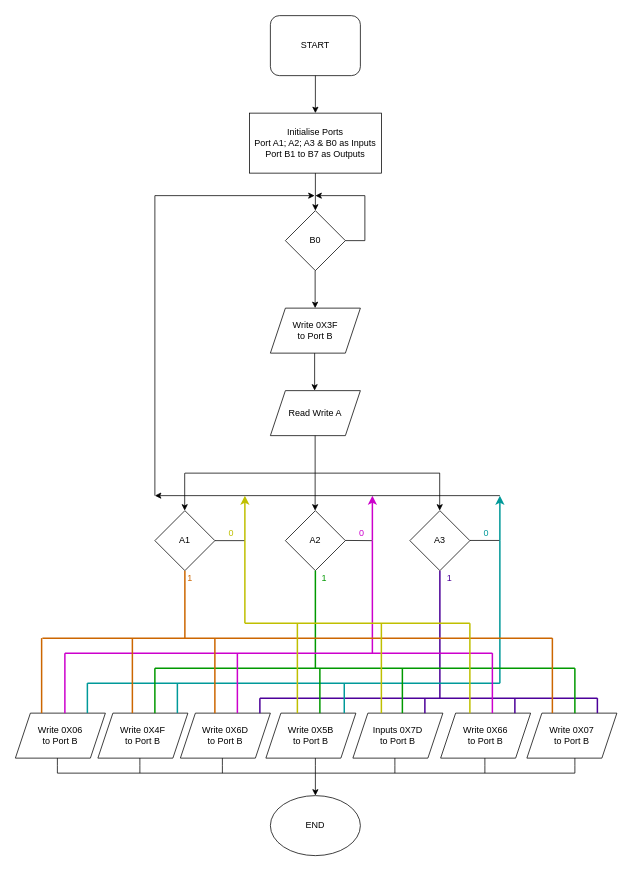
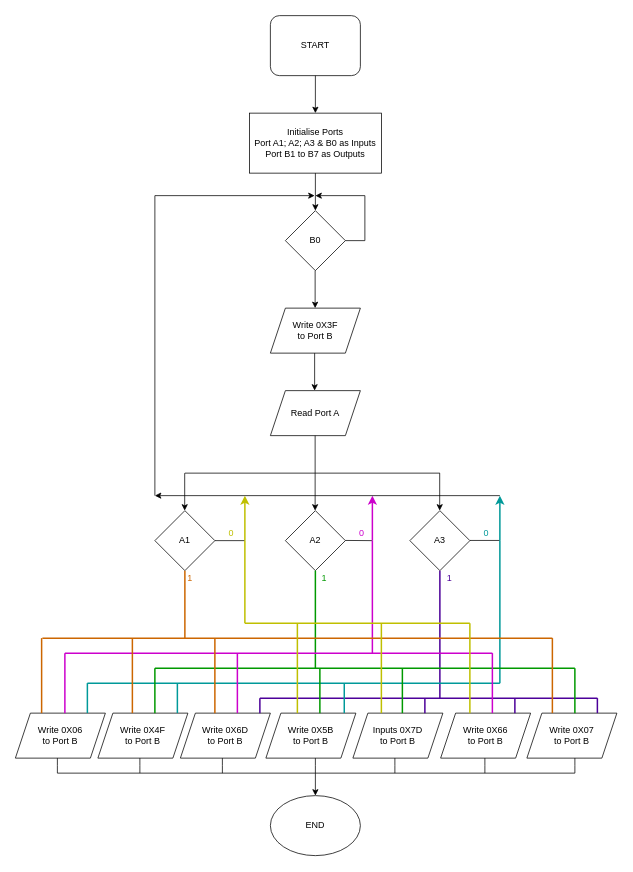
  <mxCell id="0" />
  <mxCell id="1" parent="0" />
  <mxCell id="2" value="START" style="whiteSpace=wrap;html=1;rounded=1;" vertex="1" parent="1"><mxGeometry x="360" y="20" width="120" height="80" as="geometry" /></mxCell>
  <mxCell id="3" value="Initialise Ports&lt;br&gt;Port A1; A2; A3 &amp;amp; B0 as Inputs&lt;br&gt;Port B1 to B7 as Outputs" style="rounded=0;whiteSpace=wrap;html=1;" vertex="1" parent="1"><mxGeometry x="332" y="150" width="176" height="80" as="geometry" /></mxCell>
  <mxCell id="4" value="B0" style="rhombus;whiteSpace=wrap;html=1;" vertex="1" parent="1"><mxGeometry x="380" y="280" width="80" height="80" as="geometry" /></mxCell>
- <mxCell id="5" value="Read Write A" style="shape=parallelogram;perimeter=parallelogramPerimeter;whiteSpace=wrap;html=1;fixedSize=1;" vertex="1" parent="1"><mxGeometry x="360" y="520" width="120" height="60" as="geometry" /></mxCell>
+ <mxCell id="5" value="Read Port A" style="shape=parallelogram;perimeter=parallelogramPerimeter;whiteSpace=wrap;html=1;fixedSize=1;" vertex="1" parent="1"><mxGeometry x="360" y="520" width="120" height="60" as="geometry" /></mxCell>
  <mxCell id="6" value="A3" style="rhombus;whiteSpace=wrap;html=1;" vertex="1" parent="1"><mxGeometry x="546" y="680" width="80" height="80" as="geometry" /></mxCell>
  <mxCell id="7" value="A2" style="rhombus;whiteSpace=wrap;html=1;" vertex="1" parent="1"><mxGeometry x="380" y="680" width="80" height="80" as="geometry" /></mxCell>
  <mxCell id="8" value="A1" style="rhombus;whiteSpace=wrap;html=1;" vertex="1" parent="1"><mxGeometry x="206" y="680" width="80" height="80" as="geometry" /></mxCell>
  <mxCell id="9" value="Write 0X07&lt;br&gt;to Port B" style="shape=parallelogram;perimeter=parallelogramPerimeter;whiteSpace=wrap;html=1;fixedSize=1;" vertex="1" parent="1"><mxGeometry x="702" y="950" width="120" height="60" as="geometry" /></mxCell>
  <mxCell id="10" value="Write 0X66&lt;br&gt;to Port B" style="shape=parallelogram;perimeter=parallelogramPerimeter;whiteSpace=wrap;html=1;fixedSize=1;" vertex="1" parent="1"><mxGeometry x="587" y="950" width="120" height="60" as="geometry" /></mxCell>
  <mxCell id="11" value="Inputs 0X7D&lt;br&gt;to Port B" style="shape=parallelogram;perimeter=parallelogramPerimeter;whiteSpace=wrap;html=1;fixedSize=1;" vertex="1" parent="1"><mxGeometry x="470" y="950" width="120" height="60" as="geometry" /></mxCell>
  <mxCell id="12" value="Write 0X5B&lt;br&gt;to Port B" style="shape=parallelogram;perimeter=parallelogramPerimeter;whiteSpace=wrap;html=1;fixedSize=1;" vertex="1" parent="1"><mxGeometry x="354" y="950" width="120" height="60" as="geometry" /></mxCell>
  <mxCell id="13" value="Write 0X6D&lt;br&gt;to Port B" style="shape=parallelogram;perimeter=parallelogramPerimeter;whiteSpace=wrap;html=1;fixedSize=1;" vertex="1" parent="1"><mxGeometry x="240" y="950" width="120" height="60" as="geometry" /></mxCell>
  <mxCell id="14" value="Write 0X4F&lt;br&gt;to Port B" style="shape=parallelogram;perimeter=parallelogramPerimeter;whiteSpace=wrap;html=1;fixedSize=1;" vertex="1" parent="1"><mxGeometry x="130" y="950" width="120" height="60" as="geometry" /></mxCell>
  <mxCell id="15" value="Write 0X06&lt;br&gt;to Port B" style="shape=parallelogram;perimeter=parallelogramPerimeter;whiteSpace=wrap;html=1;fixedSize=1;" vertex="1" parent="1"><mxGeometry x="20" y="950" width="120" height="60" as="geometry" /></mxCell>
  <mxCell id="16" value="END" style="ellipse;whiteSpace=wrap;html=1;" vertex="1" parent="1"><mxGeometry x="360" y="1060" width="120" height="80" as="geometry" /></mxCell>
  <mxCell id="17" value="Write 0X3F&lt;br&gt;to Port B" style="shape=parallelogram;perimeter=parallelogramPerimeter;whiteSpace=wrap;html=1;fixedSize=1;" vertex="1" parent="1"><mxGeometry x="360" y="410" width="120" height="60" as="geometry" /></mxCell>
  <mxCell id="18" value="" style="endArrow=classic;html=1;rounded=0;entryX=0.5;entryY=0;entryDx=0;entryDy=0;exitX=0.5;exitY=1;exitDx=0;exitDy=0;" edge="1" parent="1" source="2" target="3"><mxGeometry width="50" height="50" relative="1" as="geometry"><mxPoint x="420" y="110" as="sourcePoint" /><mxPoint x="508" y="190" as="targetPoint" /></mxGeometry></mxCell>
  <mxCell id="19" value="" style="endArrow=classic;html=1;rounded=0;entryX=0.5;entryY=0;entryDx=0;entryDy=0;exitX=0.5;exitY=1;exitDx=0;exitDy=0;" edge="1" parent="1"><mxGeometry width="50" height="50" relative="1" as="geometry"><mxPoint x="420" y="230" as="sourcePoint" /><mxPoint x="420" y="280" as="targetPoint" /></mxGeometry></mxCell>
  <mxCell id="20" value="" style="endArrow=classic;html=1;rounded=0;entryX=0.5;entryY=0;entryDx=0;entryDy=0;exitX=0.5;exitY=1;exitDx=0;exitDy=0;" edge="1" parent="1"><mxGeometry width="50" height="50" relative="1" as="geometry"><mxPoint x="419.67" y="360" as="sourcePoint" /><mxPoint x="419.67" y="410" as="targetPoint" /></mxGeometry></mxCell>
  <mxCell id="21" value="" style="endArrow=classic;html=1;rounded=0;entryX=0.5;entryY=0;entryDx=0;entryDy=0;exitX=0.5;exitY=1;exitDx=0;exitDy=0;" edge="1" parent="1"><mxGeometry width="50" height="50" relative="1" as="geometry"><mxPoint x="419" y="470" as="sourcePoint" /><mxPoint x="419" y="520" as="targetPoint" /></mxGeometry></mxCell>
  <mxCell id="22" value="" style="endArrow=classic;html=1;rounded=0;entryX=0.5;entryY=0;entryDx=0;entryDy=0;exitX=0.5;exitY=1;exitDx=0;exitDy=0;" edge="1" parent="1"><mxGeometry width="50" height="50" relative="1" as="geometry"><mxPoint x="245.77" y="630" as="sourcePoint" /><mxPoint x="245.77" y="680" as="targetPoint" /></mxGeometry></mxCell>
  <mxCell id="23" value="" style="endArrow=classic;html=1;rounded=0;entryX=0.5;entryY=0;entryDx=0;entryDy=0;exitX=0.5;exitY=1;exitDx=0;exitDy=0;" edge="1" parent="1"><mxGeometry width="50" height="50" relative="1" as="geometry"><mxPoint x="585.77" y="630" as="sourcePoint" /><mxPoint x="585.77" y="680" as="targetPoint" /></mxGeometry></mxCell>
  <mxCell id="24" value="" style="endArrow=classic;html=1;rounded=0;entryX=0.5;entryY=0;entryDx=0;entryDy=0;exitX=0.5;exitY=1;exitDx=0;exitDy=0;" edge="1" parent="1"><mxGeometry width="50" height="50" relative="1" as="geometry"><mxPoint x="419.67" y="630" as="sourcePoint" /><mxPoint x="419.67" y="680" as="targetPoint" /></mxGeometry></mxCell>
  <mxCell id="25" value="" style="endArrow=none;html=1;rounded=0;" edge="1" parent="1"><mxGeometry width="50" height="50" relative="1" as="geometry"><mxPoint x="419.67" y="630" as="sourcePoint" /><mxPoint x="419.67" y="580" as="targetPoint" /></mxGeometry></mxCell>
  <mxCell id="26" value="" style="endArrow=none;html=1;rounded=0;" edge="1" parent="1"><mxGeometry width="50" height="50" relative="1" as="geometry"><mxPoint x="246" y="630" as="sourcePoint" /><mxPoint x="586" y="630" as="targetPoint" /></mxGeometry></mxCell>
  <mxCell id="27" value="" style="endArrow=none;html=1;rounded=0;exitX=1;exitY=0.5;exitDx=0;exitDy=0;" edge="1" parent="1" source="4"><mxGeometry width="50" height="50" relative="1" as="geometry"><mxPoint x="406" y="440" as="sourcePoint" /><mxPoint x="486" y="320" as="targetPoint" /></mxGeometry></mxCell>
  <mxCell id="28" value="" style="endArrow=none;html=1;rounded=0;" edge="1" parent="1"><mxGeometry width="50" height="50" relative="1" as="geometry"><mxPoint x="486" y="260" as="sourcePoint" /><mxPoint x="486" y="320" as="targetPoint" /></mxGeometry></mxCell>
  <mxCell id="29" value="" style="endArrow=classic;html=1;rounded=0;" edge="1" parent="1"><mxGeometry width="50" height="50" relative="1" as="geometry"><mxPoint x="486" y="260" as="sourcePoint" /><mxPoint x="420" y="260" as="targetPoint" /></mxGeometry></mxCell>
  <mxCell id="30" value="" style="endArrow=none;html=1;rounded=0;" edge="1" parent="1"><mxGeometry width="50" height="50" relative="1" as="geometry"><mxPoint x="286" y="720" as="sourcePoint" /><mxPoint x="326" y="720" as="targetPoint" /></mxGeometry></mxCell>
  <mxCell id="31" value="" style="endArrow=none;html=1;rounded=0;" edge="1" parent="1"><mxGeometry width="50" height="50" relative="1" as="geometry"><mxPoint x="460" y="719.77" as="sourcePoint" /><mxPoint x="496" y="720" as="targetPoint" /></mxGeometry></mxCell>
  <mxCell id="32" value="" style="endArrow=none;html=1;rounded=0;" edge="1" parent="1"><mxGeometry width="50" height="50" relative="1" as="geometry"><mxPoint x="626" y="719.77" as="sourcePoint" /><mxPoint x="666" y="719.77" as="targetPoint" /></mxGeometry></mxCell>
  <mxCell id="33" value="" style="endArrow=classic;html=1;rounded=0;" edge="1" parent="1"><mxGeometry width="50" height="50" relative="1" as="geometry"><mxPoint x="666" y="660" as="sourcePoint" /><mxPoint x="206" y="660" as="targetPoint" /></mxGeometry></mxCell>
  <mxCell id="34" value="" style="endArrow=none;html=1;rounded=0;" edge="1" parent="1"><mxGeometry width="50" height="50" relative="1" as="geometry"><mxPoint x="206" y="660" as="sourcePoint" /><mxPoint x="206" y="260" as="targetPoint" /></mxGeometry></mxCell>
  <mxCell id="35" value="" style="endArrow=classic;html=1;rounded=0;" edge="1" parent="1"><mxGeometry width="50" height="50" relative="1" as="geometry"><mxPoint x="206" y="260" as="sourcePoint" /><mxPoint x="419" y="260" as="targetPoint" /></mxGeometry></mxCell>
  <mxCell id="36" value="" style="endArrow=none;html=1;rounded=0;fillColor=#e1d5e7;strokeColor=#4C0099;strokeWidth=2;" edge="1" parent="1"><mxGeometry width="50" height="50" relative="1" as="geometry"><mxPoint x="796" y="950" as="sourcePoint" /><mxPoint x="796" y="930" as="targetPoint" /></mxGeometry></mxCell>
  <mxCell id="37" value="" style="endArrow=none;html=1;rounded=0;fillColor=#e1d5e7;strokeColor=#4C0099;strokeWidth=2;" edge="1" parent="1"><mxGeometry width="50" height="50" relative="1" as="geometry"><mxPoint x="686" y="950" as="sourcePoint" /><mxPoint x="686" y="930" as="targetPoint" /></mxGeometry></mxCell>
  <mxCell id="38" value="" style="endArrow=none;html=1;rounded=0;fillColor=#e1d5e7;strokeColor=#4C0099;strokeWidth=2;" edge="1" parent="1"><mxGeometry width="50" height="50" relative="1" as="geometry"><mxPoint x="566" y="950" as="sourcePoint" /><mxPoint x="566" y="930" as="targetPoint" /></mxGeometry></mxCell>
  <mxCell id="39" value="" style="endArrow=none;html=1;rounded=0;fillColor=#e1d5e7;strokeColor=#4C0099;strokeWidth=2;" edge="1" parent="1"><mxGeometry width="50" height="50" relative="1" as="geometry"><mxPoint x="346" y="950" as="sourcePoint" /><mxPoint x="346" y="930" as="targetPoint" /></mxGeometry></mxCell>
  <mxCell id="40" value="" style="endArrow=none;html=1;rounded=0;strokeWidth=2;fillColor=#e1d5e7;strokeColor=#4C0099;" edge="1" parent="1"><mxGeometry width="50" height="50" relative="1" as="geometry"><mxPoint x="346" y="930" as="sourcePoint" /><mxPoint x="796" y="930" as="targetPoint" /></mxGeometry></mxCell>
  <mxCell id="41" value="" style="endArrow=none;html=1;rounded=0;strokeWidth=2;entryX=0.5;entryY=1;entryDx=0;entryDy=0;fillColor=#e1d5e7;strokeColor=#4C0099;" edge="1" parent="1" target="6"><mxGeometry width="50" height="50" relative="1" as="geometry"><mxPoint x="586" y="930" as="sourcePoint" /><mxPoint x="646" y="850" as="targetPoint" /></mxGeometry></mxCell>
  <mxCell id="42" value="" style="endArrow=none;html=1;rounded=0;strokeWidth=2;fillColor=#dae8fc;strokeColor=#009999;" edge="1" parent="1"><mxGeometry width="50" height="50" relative="1" as="geometry"><mxPoint x="458.53" y="950" as="sourcePoint" /><mxPoint x="458.53" y="910" as="targetPoint" /></mxGeometry></mxCell>
  <mxCell id="43" value="" style="endArrow=none;html=1;rounded=0;strokeWidth=2;fillColor=#dae8fc;strokeColor=#009999;" edge="1" parent="1"><mxGeometry width="50" height="50" relative="1" as="geometry"><mxPoint x="236" y="950" as="sourcePoint" /><mxPoint x="236" y="910" as="targetPoint" /><Array as="points"><mxPoint x="236" y="930" /></Array></mxGeometry></mxCell>
  <mxCell id="44" value="" style="endArrow=none;html=1;rounded=0;strokeWidth=2;fillColor=#dae8fc;strokeColor=#009999;" edge="1" parent="1"><mxGeometry width="50" height="50" relative="1" as="geometry"><mxPoint x="116" y="950" as="sourcePoint" /><mxPoint x="116" y="910" as="targetPoint" /></mxGeometry></mxCell>
  <mxCell id="45" value="" style="endArrow=none;html=1;rounded=0;strokeWidth=2;fillColor=#dae8fc;strokeColor=#009999;" edge="1" parent="1"><mxGeometry width="50" height="50" relative="1" as="geometry"><mxPoint x="116" y="910" as="sourcePoint" /><mxPoint x="666" y="910" as="targetPoint" /></mxGeometry></mxCell>
  <mxCell id="46" value="" style="endArrow=none;html=1;rounded=0;strokeWidth=2;fillColor=#dae8fc;strokeColor=#009999;" edge="1" parent="1"><mxGeometry width="50" height="50" relative="1" as="geometry"><mxPoint x="666" y="910" as="sourcePoint" /><mxPoint x="666" y="720" as="targetPoint" /><Array as="points" /></mxGeometry></mxCell>
  <mxCell id="47" value="" style="endArrow=none;html=1;rounded=0;strokeWidth=2;fillColor=#d5e8d4;strokeColor=#009900;" edge="1" parent="1"><mxGeometry width="50" height="50" relative="1" as="geometry"><mxPoint x="766" y="950" as="sourcePoint" /><mxPoint x="766" y="890" as="targetPoint" /></mxGeometry></mxCell>
  <mxCell id="48" value="" style="endArrow=none;html=1;rounded=0;strokeWidth=2;fillColor=#d5e8d4;strokeColor=#009900;" edge="1" parent="1"><mxGeometry width="50" height="50" relative="1" as="geometry"><mxPoint x="536" y="950" as="sourcePoint" /><mxPoint x="536" y="890" as="targetPoint" /></mxGeometry></mxCell>
  <mxCell id="49" value="" style="endArrow=none;html=1;rounded=0;strokeWidth=2;fillColor=#d5e8d4;strokeColor=#009900;" edge="1" parent="1"><mxGeometry width="50" height="50" relative="1" as="geometry"><mxPoint x="426" y="950" as="sourcePoint" /><mxPoint x="426" y="890" as="targetPoint" /></mxGeometry></mxCell>
  <mxCell id="50" value="" style="endArrow=none;html=1;rounded=0;strokeWidth=2;fillColor=#d5e8d4;strokeColor=#009900;" edge="1" parent="1"><mxGeometry width="50" height="50" relative="1" as="geometry"><mxPoint x="206" y="950" as="sourcePoint" /><mxPoint x="206" y="890" as="targetPoint" /></mxGeometry></mxCell>
  <mxCell id="51" value="" style="endArrow=none;html=1;rounded=0;strokeWidth=2;fillColor=#d5e8d4;strokeColor=#009900;" edge="1" parent="1"><mxGeometry width="50" height="50" relative="1" as="geometry"><mxPoint x="206" y="890" as="sourcePoint" /><mxPoint x="766" y="890" as="targetPoint" /></mxGeometry></mxCell>
  <mxCell id="52" value="" style="endArrow=none;html=1;rounded=0;strokeWidth=2;entryX=0.5;entryY=1;entryDx=0;entryDy=0;fillColor=#d5e8d4;strokeColor=#009900;" edge="1" parent="1" target="7"><mxGeometry width="50" height="50" relative="1" as="geometry"><mxPoint x="420" y="890" as="sourcePoint" /><mxPoint x="456" y="820" as="targetPoint" /></mxGeometry></mxCell>
  <mxCell id="53" value="" style="endArrow=none;html=1;rounded=0;strokeWidth=2;fillColor=#ffe6cc;strokeColor=#CC00CC;" edge="1" parent="1"><mxGeometry width="50" height="50" relative="1" as="geometry"><mxPoint x="86" y="950" as="sourcePoint" /><mxPoint x="86" y="870" as="targetPoint" /></mxGeometry></mxCell>
  <mxCell id="54" value="" style="endArrow=none;html=1;rounded=0;strokeWidth=2;fillColor=#ffe6cc;strokeColor=#CC00CC;" edge="1" parent="1"><mxGeometry width="50" height="50" relative="1" as="geometry"><mxPoint x="316" y="950" as="sourcePoint" /><mxPoint x="316" y="870" as="targetPoint" /></mxGeometry></mxCell>
  <mxCell id="55" value="" style="endArrow=none;html=1;rounded=0;strokeWidth=2;fillColor=#ffe6cc;strokeColor=#CC00CC;" edge="1" parent="1"><mxGeometry width="50" height="50" relative="1" as="geometry"><mxPoint x="656" y="950" as="sourcePoint" /><mxPoint x="656" y="870" as="targetPoint" /></mxGeometry></mxCell>
  <mxCell id="56" value="" style="endArrow=none;html=1;rounded=0;strokeColor=#CC00CC;strokeWidth=2;" edge="1" parent="1"><mxGeometry width="50" height="50" relative="1" as="geometry"><mxPoint x="86" y="870" as="sourcePoint" /><mxPoint x="656" y="870" as="targetPoint" /></mxGeometry></mxCell>
  <mxCell id="57" value="" style="endArrow=none;html=1;rounded=0;strokeColor=#CC00CC;strokeWidth=2;" edge="1" parent="1"><mxGeometry width="50" height="50" relative="1" as="geometry"><mxPoint x="496" y="870" as="sourcePoint" /><mxPoint x="496" y="720" as="targetPoint" /></mxGeometry></mxCell>
  <mxCell id="58" value="" style="endArrow=none;html=1;rounded=0;strokeColor=#CC6600;strokeWidth=2;fillColor=#ffe6cc;" edge="1" parent="1"><mxGeometry width="50" height="50" relative="1" as="geometry"><mxPoint x="55" y="950" as="sourcePoint" /><mxPoint x="55" y="850" as="targetPoint" /></mxGeometry></mxCell>
  <mxCell id="59" value="" style="endArrow=none;html=1;rounded=0;strokeColor=#CC6600;strokeWidth=2;fillColor=#ffe6cc;" edge="1" parent="1"><mxGeometry width="50" height="50" relative="1" as="geometry"><mxPoint x="176" y="950" as="sourcePoint" /><mxPoint x="176" y="850" as="targetPoint" /></mxGeometry></mxCell>
  <mxCell id="60" value="" style="endArrow=none;html=1;rounded=0;strokeColor=#CC6600;strokeWidth=2;fillColor=#ffe6cc;" edge="1" parent="1"><mxGeometry width="50" height="50" relative="1" as="geometry"><mxPoint x="286" y="950" as="sourcePoint" /><mxPoint x="286" y="850" as="targetPoint" /></mxGeometry></mxCell>
  <mxCell id="61" value="" style="endArrow=none;html=1;rounded=0;strokeColor=#CC6600;strokeWidth=2;fillColor=#ffe6cc;" edge="1" parent="1"><mxGeometry width="50" height="50" relative="1" as="geometry"><mxPoint x="736" y="950" as="sourcePoint" /><mxPoint x="736" y="850" as="targetPoint" /></mxGeometry></mxCell>
  <mxCell id="62" value="" style="endArrow=none;html=1;rounded=0;strokeColor=#CC6600;strokeWidth=2;fillColor=#ffe6cc;" edge="1" parent="1"><mxGeometry width="50" height="50" relative="1" as="geometry"><mxPoint x="56" y="850" as="sourcePoint" /><mxPoint x="736" y="850" as="targetPoint" /></mxGeometry></mxCell>
  <mxCell id="63" value="" style="endArrow=none;html=1;rounded=0;strokeColor=#CC6600;strokeWidth=2;fillColor=#ffe6cc;entryX=0.5;entryY=1;entryDx=0;entryDy=0;" edge="1" parent="1" target="8"><mxGeometry width="50" height="50" relative="1" as="geometry"><mxPoint x="246" y="850" as="sourcePoint" /><mxPoint x="456" y="820" as="targetPoint" /></mxGeometry></mxCell>
  <mxCell id="64" value="" style="endArrow=none;html=1;rounded=0;strokeColor=#BFBF00;strokeWidth=2;fillColor=#fff2cc;" edge="1" parent="1"><mxGeometry width="50" height="50" relative="1" as="geometry"><mxPoint x="396" y="950" as="sourcePoint" /><mxPoint x="396" y="830" as="targetPoint" /></mxGeometry></mxCell>
  <mxCell id="65" value="" style="endArrow=none;html=1;rounded=0;strokeColor=#BFBF00;strokeWidth=2;" edge="1" parent="1"><mxGeometry width="50" height="50" relative="1" as="geometry"><mxPoint x="508" y="950" as="sourcePoint" /><mxPoint x="508" y="830" as="targetPoint" /></mxGeometry></mxCell>
  <mxCell id="66" value="" style="endArrow=none;html=1;rounded=0;strokeColor=#BFBF00;strokeWidth=2;" edge="1" parent="1"><mxGeometry width="50" height="50" relative="1" as="geometry"><mxPoint x="626" y="950" as="sourcePoint" /><mxPoint x="626" y="830" as="targetPoint" /></mxGeometry></mxCell>
  <mxCell id="67" value="" style="endArrow=none;html=1;rounded=0;strokeColor=#BFBF00;strokeWidth=2;" edge="1" parent="1"><mxGeometry width="50" height="50" relative="1" as="geometry"><mxPoint x="326" y="830" as="sourcePoint" /><mxPoint x="626" y="830" as="targetPoint" /></mxGeometry></mxCell>
  <mxCell id="68" value="" style="endArrow=none;html=1;rounded=0;strokeColor=#BFBF00;strokeWidth=2;" edge="1" parent="1"><mxGeometry width="50" height="50" relative="1" as="geometry"><mxPoint x="326" y="720" as="sourcePoint" /><mxPoint x="326" y="830" as="targetPoint" /></mxGeometry></mxCell>
  <mxCell id="69" value="&lt;font color=&quot;#cc6600&quot;&gt;1&lt;/font&gt;" style="text;html=1;strokeColor=none;fillColor=none;align=center;verticalAlign=middle;whiteSpace=wrap;rounded=0;" vertex="1" parent="1"><mxGeometry x="240" y="760" width="26" height="20" as="geometry" /></mxCell>
  <mxCell id="70" value="&lt;font color=&quot;#bfbf00&quot;&gt;0&lt;/font&gt;" style="text;html=1;strokeColor=none;fillColor=none;align=center;verticalAlign=middle;whiteSpace=wrap;rounded=0;fontColor=#CC6600;" vertex="1" parent="1"><mxGeometry x="296" y="700" width="24" height="20" as="geometry" /></mxCell>
  <mxCell id="71" value="&lt;font color=&quot;#009900&quot;&gt;1&lt;/font&gt;" style="text;html=1;strokeColor=none;fillColor=none;align=center;verticalAlign=middle;whiteSpace=wrap;rounded=0;fontColor=#CC6600;" vertex="1" parent="1"><mxGeometry x="420" y="760" width="24" height="20" as="geometry" /></mxCell>
  <mxCell id="72" value="&lt;font color=&quot;#cc00cc&quot;&gt;0&lt;/font&gt;" style="text;html=1;strokeColor=none;fillColor=none;align=center;verticalAlign=middle;whiteSpace=wrap;rounded=0;fontColor=#CC6600;" vertex="1" parent="1"><mxGeometry x="470" y="700" width="24" height="20" as="geometry" /></mxCell>
  <mxCell id="73" value="&lt;font color=&quot;#009999&quot;&gt;0&lt;/font&gt;" style="text;html=1;strokeColor=none;fillColor=none;align=center;verticalAlign=middle;whiteSpace=wrap;rounded=0;fontColor=#CC6600;" vertex="1" parent="1"><mxGeometry x="636" y="700" width="24" height="20" as="geometry" /></mxCell>
  <mxCell id="74" value="&lt;font color=&quot;#4c0099&quot;&gt;1&lt;/font&gt;" style="text;html=1;strokeColor=none;fillColor=none;align=center;verticalAlign=middle;whiteSpace=wrap;rounded=0;fontColor=#CC6600;" vertex="1" parent="1"><mxGeometry x="587" y="760" width="24" height="20" as="geometry" /></mxCell>
  <mxCell id="75" value="" style="endArrow=classic;html=1;rounded=0;fontColor=#009999;strokeColor=#BFBF00;strokeWidth=2;" edge="1" parent="1"><mxGeometry width="50" height="50" relative="1" as="geometry"><mxPoint x="326" y="720" as="sourcePoint" /><mxPoint x="326" y="660" as="targetPoint" /></mxGeometry></mxCell>
  <mxCell id="76" value="" style="endArrow=classic;html=1;rounded=0;fontColor=#009999;strokeColor=#CC00CC;strokeWidth=2;" edge="1" parent="1"><mxGeometry width="50" height="50" relative="1" as="geometry"><mxPoint x="496" y="720" as="sourcePoint" /><mxPoint x="496" y="660" as="targetPoint" /><Array as="points"><mxPoint x="496" y="690" /></Array></mxGeometry></mxCell>
  <mxCell id="77" value="" style="endArrow=classic;html=1;rounded=0;fontColor=#009999;strokeColor=#009999;strokeWidth=2;" edge="1" parent="1"><mxGeometry width="50" height="50" relative="1" as="geometry"><mxPoint x="666" y="720" as="sourcePoint" /><mxPoint x="666" y="660" as="targetPoint" /></mxGeometry></mxCell>
  <mxCell id="78" value="" style="endArrow=classic;html=1;rounded=0;fontColor=#009999;strokeColor=#000000;strokeWidth=1;" edge="1" parent="1"><mxGeometry width="50" height="50" relative="1" as="geometry"><mxPoint x="420" y="1030" as="sourcePoint" /><mxPoint x="420" y="1060" as="targetPoint" /><Array as="points" /></mxGeometry></mxCell>
  <mxCell id="79" value="" style="endArrow=none;html=1;rounded=0;fontColor=#009999;strokeColor=#000000;strokeWidth=1;" edge="1" parent="1"><mxGeometry width="50" height="50" relative="1" as="geometry"><mxPoint x="420" y="1030" as="sourcePoint" /><mxPoint x="420" y="1010" as="targetPoint" /><Array as="points"><mxPoint x="420" y="1020" /></Array></mxGeometry></mxCell>
  <mxCell id="80" value="" style="endArrow=none;html=1;rounded=0;fontColor=#009999;strokeColor=#000000;strokeWidth=1;" edge="1" parent="1"><mxGeometry width="50" height="50" relative="1" as="geometry"><mxPoint x="76" y="1030" as="sourcePoint" /><mxPoint x="76" y="1010" as="targetPoint" /><Array as="points"><mxPoint x="76" y="1020" /></Array></mxGeometry></mxCell>
  <mxCell id="81" value="" style="endArrow=none;html=1;rounded=0;fontColor=#009999;strokeColor=#000000;strokeWidth=1;" edge="1" parent="1"><mxGeometry width="50" height="50" relative="1" as="geometry"><mxPoint x="186" y="1030" as="sourcePoint" /><mxPoint x="186" y="1010" as="targetPoint" /><Array as="points"><mxPoint x="186" y="1020" /></Array></mxGeometry></mxCell>
  <mxCell id="82" value="" style="endArrow=none;html=1;rounded=0;fontColor=#009999;strokeColor=#000000;strokeWidth=1;" edge="1" parent="1"><mxGeometry width="50" height="50" relative="1" as="geometry"><mxPoint x="296" y="1030" as="sourcePoint" /><mxPoint x="296" y="1010" as="targetPoint" /><Array as="points"><mxPoint x="296" y="1020" /></Array></mxGeometry></mxCell>
  <mxCell id="83" value="" style="endArrow=none;html=1;rounded=0;fontColor=#009999;strokeColor=#000000;strokeWidth=1;" edge="1" parent="1"><mxGeometry width="50" height="50" relative="1" as="geometry"><mxPoint x="526" y="1030" as="sourcePoint" /><mxPoint x="526" y="1010" as="targetPoint" /><Array as="points"><mxPoint x="526" y="1020" /></Array></mxGeometry></mxCell>
  <mxCell id="84" value="" style="endArrow=none;html=1;rounded=0;fontColor=#009999;strokeColor=#000000;strokeWidth=1;" edge="1" parent="1"><mxGeometry width="50" height="50" relative="1" as="geometry"><mxPoint x="646" y="1030" as="sourcePoint" /><mxPoint x="646" y="1010" as="targetPoint" /><Array as="points"><mxPoint x="646" y="1020" /></Array></mxGeometry></mxCell>
  <mxCell id="85" value="" style="endArrow=none;html=1;rounded=0;fontColor=#009999;strokeColor=#000000;strokeWidth=1;" edge="1" parent="1"><mxGeometry width="50" height="50" relative="1" as="geometry"><mxPoint x="766" y="1030" as="sourcePoint" /><mxPoint x="766" y="1010" as="targetPoint" /><Array as="points"><mxPoint x="766" y="1020" /></Array></mxGeometry></mxCell>
  <mxCell id="86" value="" style="endArrow=none;html=1;rounded=0;fontColor=#009999;strokeColor=#000000;strokeWidth=1;" edge="1" parent="1"><mxGeometry width="50" height="50" relative="1" as="geometry"><mxPoint x="76" y="1030" as="sourcePoint" /><mxPoint x="766" y="1030" as="targetPoint" /></mxGeometry></mxCell>
